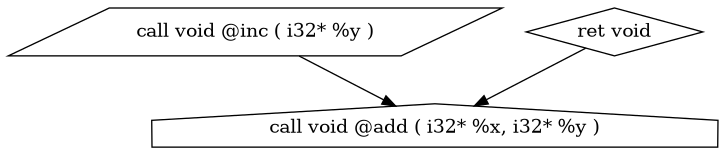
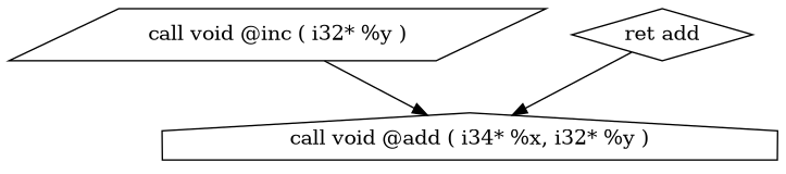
  digraph {
-   n1 [height=0.5 label="call void @add ( i32* %x, i32* %y )" shape=house width=4.813]
+   n1 [height=0.5 label="call void @add ( i34* %x, i32* %y )" shape=house width=4.813]
    n2 [height=0.5 label="call void @inc ( i32* %y )" shape=parallelogram width=3.5561]
-   n3 [height=0.5 label="ret void" shape=diamond width=1.2888]
+   n3 [height=0.5 label="ret add" shape=diamond width=1.2888]
    n2 -> n1
    n3 -> n1
  }
